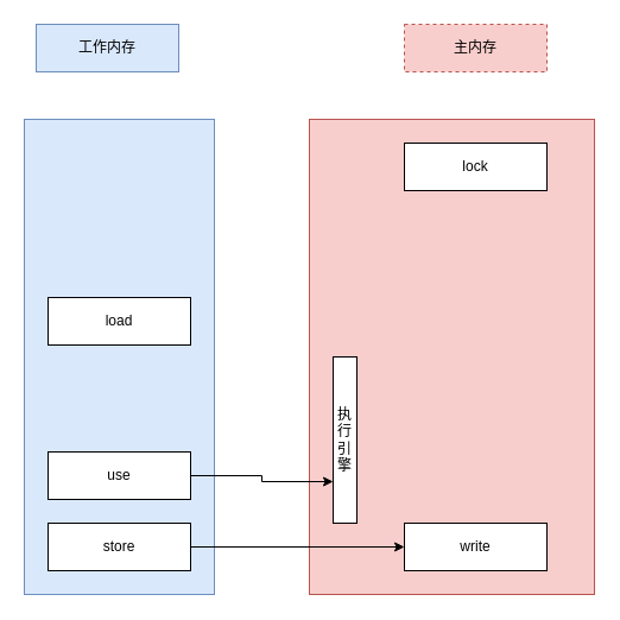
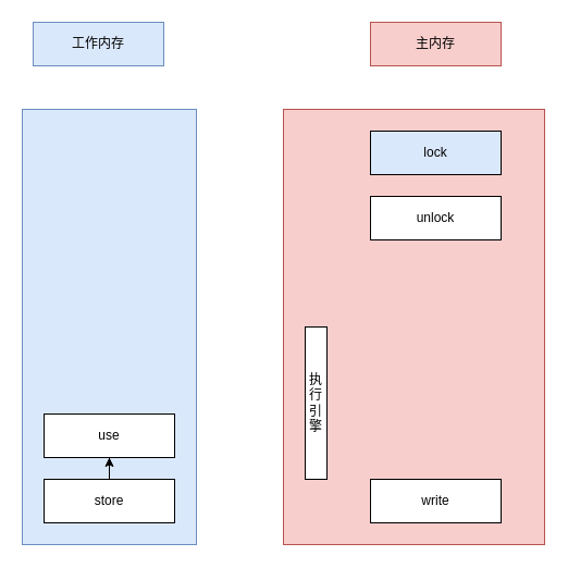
  <mxCell id="0" />
  <mxCell id="1" parent="0" />
  <mxCell id="2" value="" style="rounded=0;whiteSpace=wrap;html=1;fillColor=#dae8fc;strokeColor=#6c8ebf;" vertex="1" parent="1"><mxGeometry x="20" y="100" width="160" height="400" as="geometry" /></mxCell>
  <mxCell id="3" value="" style="rounded=0;whiteSpace=wrap;html=1;fillColor=#f8cecc;strokeColor=#b85450;" vertex="1" parent="1"><mxGeometry x="260" y="100" width="240" height="400" as="geometry" /></mxCell>
  <mxCell id="4" value="工作内存" style="rounded=0;whiteSpace=wrap;html=1;fillColor=#dae8fc;strokeColor=#6c8ebf;" vertex="1" parent="1"><mxGeometry x="30" y="20" width="120" height="40" as="geometry" /></mxCell>
- <mxCell id="5" value="主内存" style="rounded=0;whiteSpace=wrap;html=1;fillColor=#f8cecc;strokeColor=#b85450;dashed=1;" vertex="1" parent="1"><mxGeometry x="340" y="20" width="120" height="40" as="geometry" /></mxCell>
- <mxCell id="6" value="load" style="rounded=0;whiteSpace=wrap;html=1;" vertex="1" parent="1"><mxGeometry x="40" y="250" width="120" height="40" as="geometry" /></mxCell>
- <mxCell id="8" value="lock" style="rounded=0;whiteSpace=wrap;html=1;" vertex="1" parent="1"><mxGeometry x="340" y="120" width="120" height="40" as="geometry" /></mxCell>
+ <mxCell id="5" value="主内存" style="rounded=0;whiteSpace=wrap;html=1;fillColor=#f8cecc;strokeColor=#b85450;" vertex="1" parent="1"><mxGeometry x="340" y="20" width="120" height="40" as="geometry" /></mxCell>
+ <mxCell id="7" value="unlock" style="rounded=0;whiteSpace=wrap;html=1;" vertex="1" parent="1"><mxGeometry x="340" y="180" width="120" height="40" as="geometry" /></mxCell>
+ <mxCell id="8" value="lock" style="rounded=0;whiteSpace=wrap;html=1;fillColor=#dae8fc;" vertex="1" parent="1"><mxGeometry x="340" y="120" width="120" height="40" as="geometry" /></mxCell>
  <mxCell id="9" value="执行引擎" style="rounded=0;whiteSpace=wrap;html=1;" vertex="1" parent="1"><mxGeometry x="280" y="300" width="20" height="140" as="geometry" /></mxCell>
- <mxCell id="10" style="edgeStyle=orthogonalEdgeStyle;rounded=0;orthogonalLoop=1;jettySize=auto;html=1;entryX=0;entryY=0.75;entryDx=0;entryDy=0;" edge="1" parent="1" source="11" target="9"><mxGeometry relative="1" as="geometry" /></mxCell>
  <mxCell id="11" value="use" style="rounded=0;whiteSpace=wrap;html=1;" vertex="1" parent="1"><mxGeometry x="40" y="380" width="120" height="40" as="geometry" /></mxCell>
- <mxCell id="12" style="edgeStyle=orthogonalEdgeStyle;rounded=0;orthogonalLoop=1;jettySize=auto;html=1;" edge="1" parent="1" source="13" target="14"><mxGeometry relative="1" as="geometry" /></mxCell>
+ <mxCell id="12" style="edgeStyle=orthogonalEdgeStyle;rounded=0;orthogonalLoop=1;jettySize=auto;html=1;" edge="1" parent="1" source="13" target="11"><mxGeometry relative="1" as="geometry" /></mxCell>
  <mxCell id="13" value="store" style="rounded=0;whiteSpace=wrap;html=1;" vertex="1" parent="1"><mxGeometry x="40" y="440" width="120" height="40" as="geometry" /></mxCell>
  <mxCell id="14" value="write" style="rounded=0;whiteSpace=wrap;html=1;" vertex="1" parent="1"><mxGeometry x="340" y="440" width="120" height="40" as="geometry" /></mxCell>
